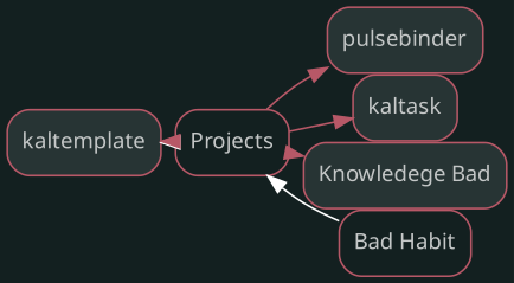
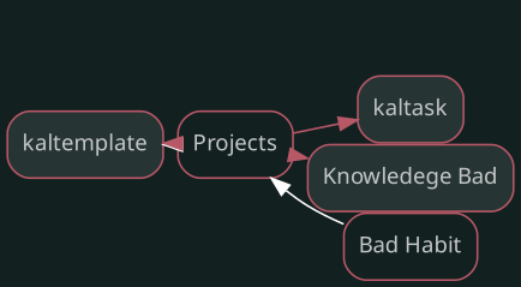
  digraph {
    bgcolor="#132020"
    nodesep=0
    rankdir=LR
    ranksep=0
    node [color="#b75867" fillcolor="#273434" fontcolor="#c4c7c7" fontname=sans fontsize="12px" labelfontname=sans shape=rectangle style="rounded,filled"]
    edge [color="#b75867"]
    n1 [label=kaltemplate]
    n2 [fillcolor="#FFFFFF" label=Projects style=rounded]
-   n3 [label=pulsebinder]
    n4 [label=kaltask]
    n5 [label="Knowledege Bad"]
    n6 [fillcolor="#FFFFFF" label="Bad Habit" style=rounded]
    subgraph sub_1 {
    }
    subgraph sub_2 {
      n1
      n2
    }
    subgraph sub_3 {
      n1
      n2
-     n3
      n4
      n5
    }
    subgraph sub_4 {
      n2
      n6
    }
    n1 -> n2 [color="#FFFFFF" dir=back]
    n2 -> n1
-   n2 -> n3
    n2 -> n4
    n2 -> n5
    n2 -> n6 [color="#FFFFFF" dir=back]
  }
